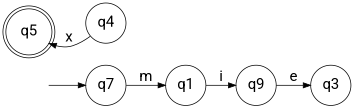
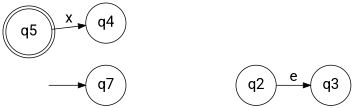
  digraph {
    fontname=Roboto
    rankdir=LR
    node [fontname=Roboto fontsize=20 shape=circle]
    edge [fontname=Roboto fontsize="20pt"]
    "" [shape=plaintext]
    n2 [label=q7]
-   n3 [label=q1]
    n4 [label=q5 shape=doublecircle]
    n5 [label=q3]
    n6 [label=q4]
-   n7 [label=q9]
+   n7 [label=q2]
    "" -> n2
-   n2 -> n3 [label=m]
-   n3 -> n7 [label=i]
-   n6 -> n4 [label=x]
+   n4 -> n6 [label=x]
    n7 -> n5 [label=e]
  }
